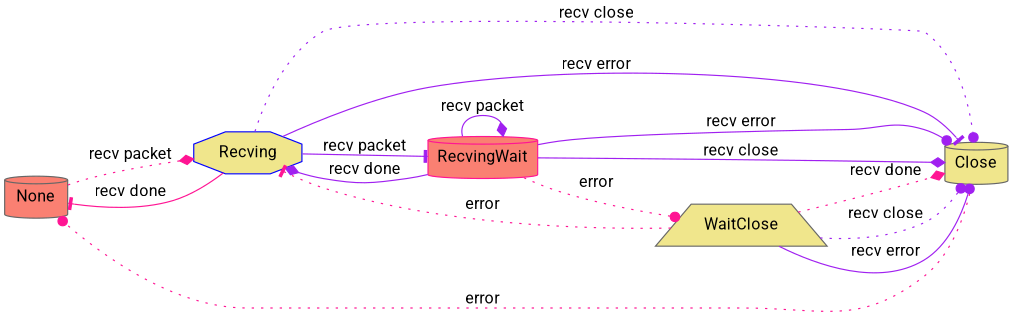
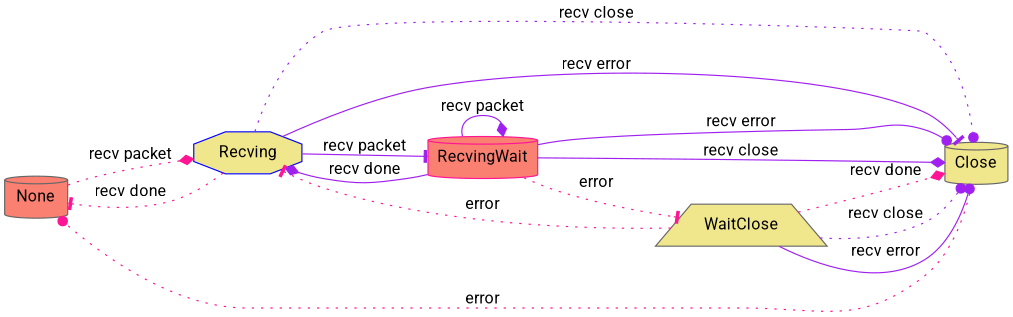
  digraph {
    fontname=Roboto
    rankdir=LR
    node [color=gray40 fillcolor=khaki fontname=Roboto shape=cylinder style=filled]
    edge [arrowhead=diamond color=purple fontname=Roboto style=solid]
    None [fillcolor=salmon]
    Recving [color=blue shape=octagon]
    Close
    RecvingWait [color=deeppink fillcolor=salmon]
    WaitClose [shape=trapezium]
    None -> Recving [color=deeppink label="recv packet" style=dotted]
-   Recving -> None [arrowhead=tee color=deeppink label="recv done"]
+   Recving -> None [arrowhead=tee color=deeppink label="recv done" style=dotted]
    Recving -> Close [arrowhead=dot label="recv close" style=dotted]
    Recving -> Close [arrowhead=tee label="recv error"]
    Recving -> RecvingWait [arrowhead=tee label="recv packet"]
    Close -> None [arrowhead=dot color=deeppink label=error style=dotted]
    RecvingWait -> Recving [label="recv done"]
    RecvingWait -> Close [arrowhead=dot label="recv error"]
    RecvingWait -> Close [label="recv close"]
    RecvingWait -> RecvingWait [label="recv packet"]
-   RecvingWait -> WaitClose [arrowhead=dot color=deeppink label=error style=dotted]
+   RecvingWait -> WaitClose [arrowhead=tee color=deeppink label=error style=dotted]
    WaitClose -> Recving [arrowhead=tee color=deeppink label=error style=dotted]
    WaitClose -> Close [color=deeppink label="recv done" style=dotted]
    WaitClose -> Close [arrowhead=dot label="recv close" style=dotted]
    WaitClose -> Close [arrowhead=dot label="recv error"]
  }
